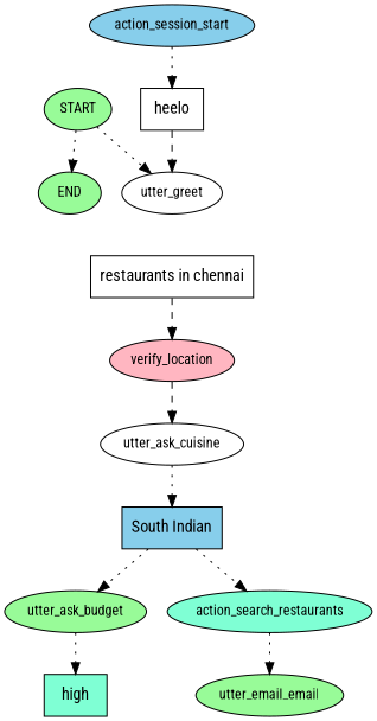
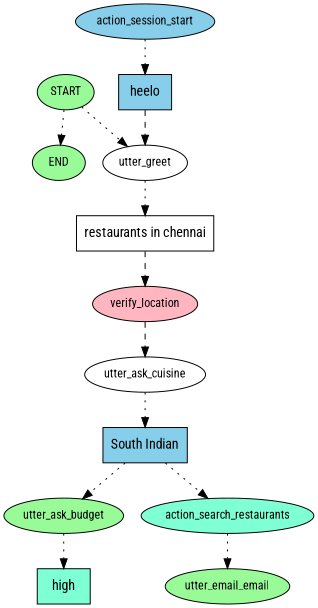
  digraph {
    fontname="Roboto Condensed"
    node [fillcolor=palegreen fontname="Roboto Condensed" fontsize=12 style=filled]
    edge [fontname="Roboto Condensed" style=dotted]
    n1 [label=START]
    n2 [label=END]
    n3 [fillcolor=white label=utter_greet]
    n4 [fillcolor=skyblue label=action_session_start]
-   n5 [fillcolor=white label=heelo shape=rect fontsize=""]
+   n5 [fillcolor=skyblue label=heelo shape=rect fontsize=""]
    n6 [fillcolor=white label="restaurants in chennai" shape=rect fontsize=""]
    n7 [fillcolor=lightpink label=verify_location]
    n8 [fillcolor=white label=utter_ask_cuisine]
    n9 [fillcolor=skyblue label="South Indian" shape=rect fontsize=""]
    n10 [label=utter_ask_budget]
    n11 [fillcolor=aquamarine label=action_search_restaurants]
    n12 [fillcolor=aquamarine label=high shape=rect fontsize=""]
    n13 [label=utter_email_email]
    n1 -> n2
    n1 -> n3
+   n3 -> n6
    n4 -> n5
    n5 -> n3 [style=dashed]
    n6 -> n7 [style=dashed]
    n7 -> n8 [style=dashed]
    n8 -> n9
    n9 -> n10
    n9 -> n11
    n10 -> n12
    n11 -> n13
  }
